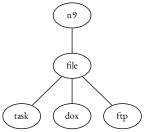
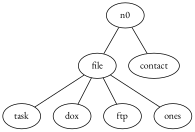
  graph {
    fontname="EB Garamond"
    rankdir=TB
    root=n0
    node [fontname="EB Garamond"]
    edge [fontname="EB Garamond"]
-   n0 [label=n9]
+   n0
    file
+   contact
    task
    dox
    ftp
+   ones
    n0 -- file
+   n0 -- contact
    file -- task
    file -- dox
    file -- ftp
+   file -- ones
  }
